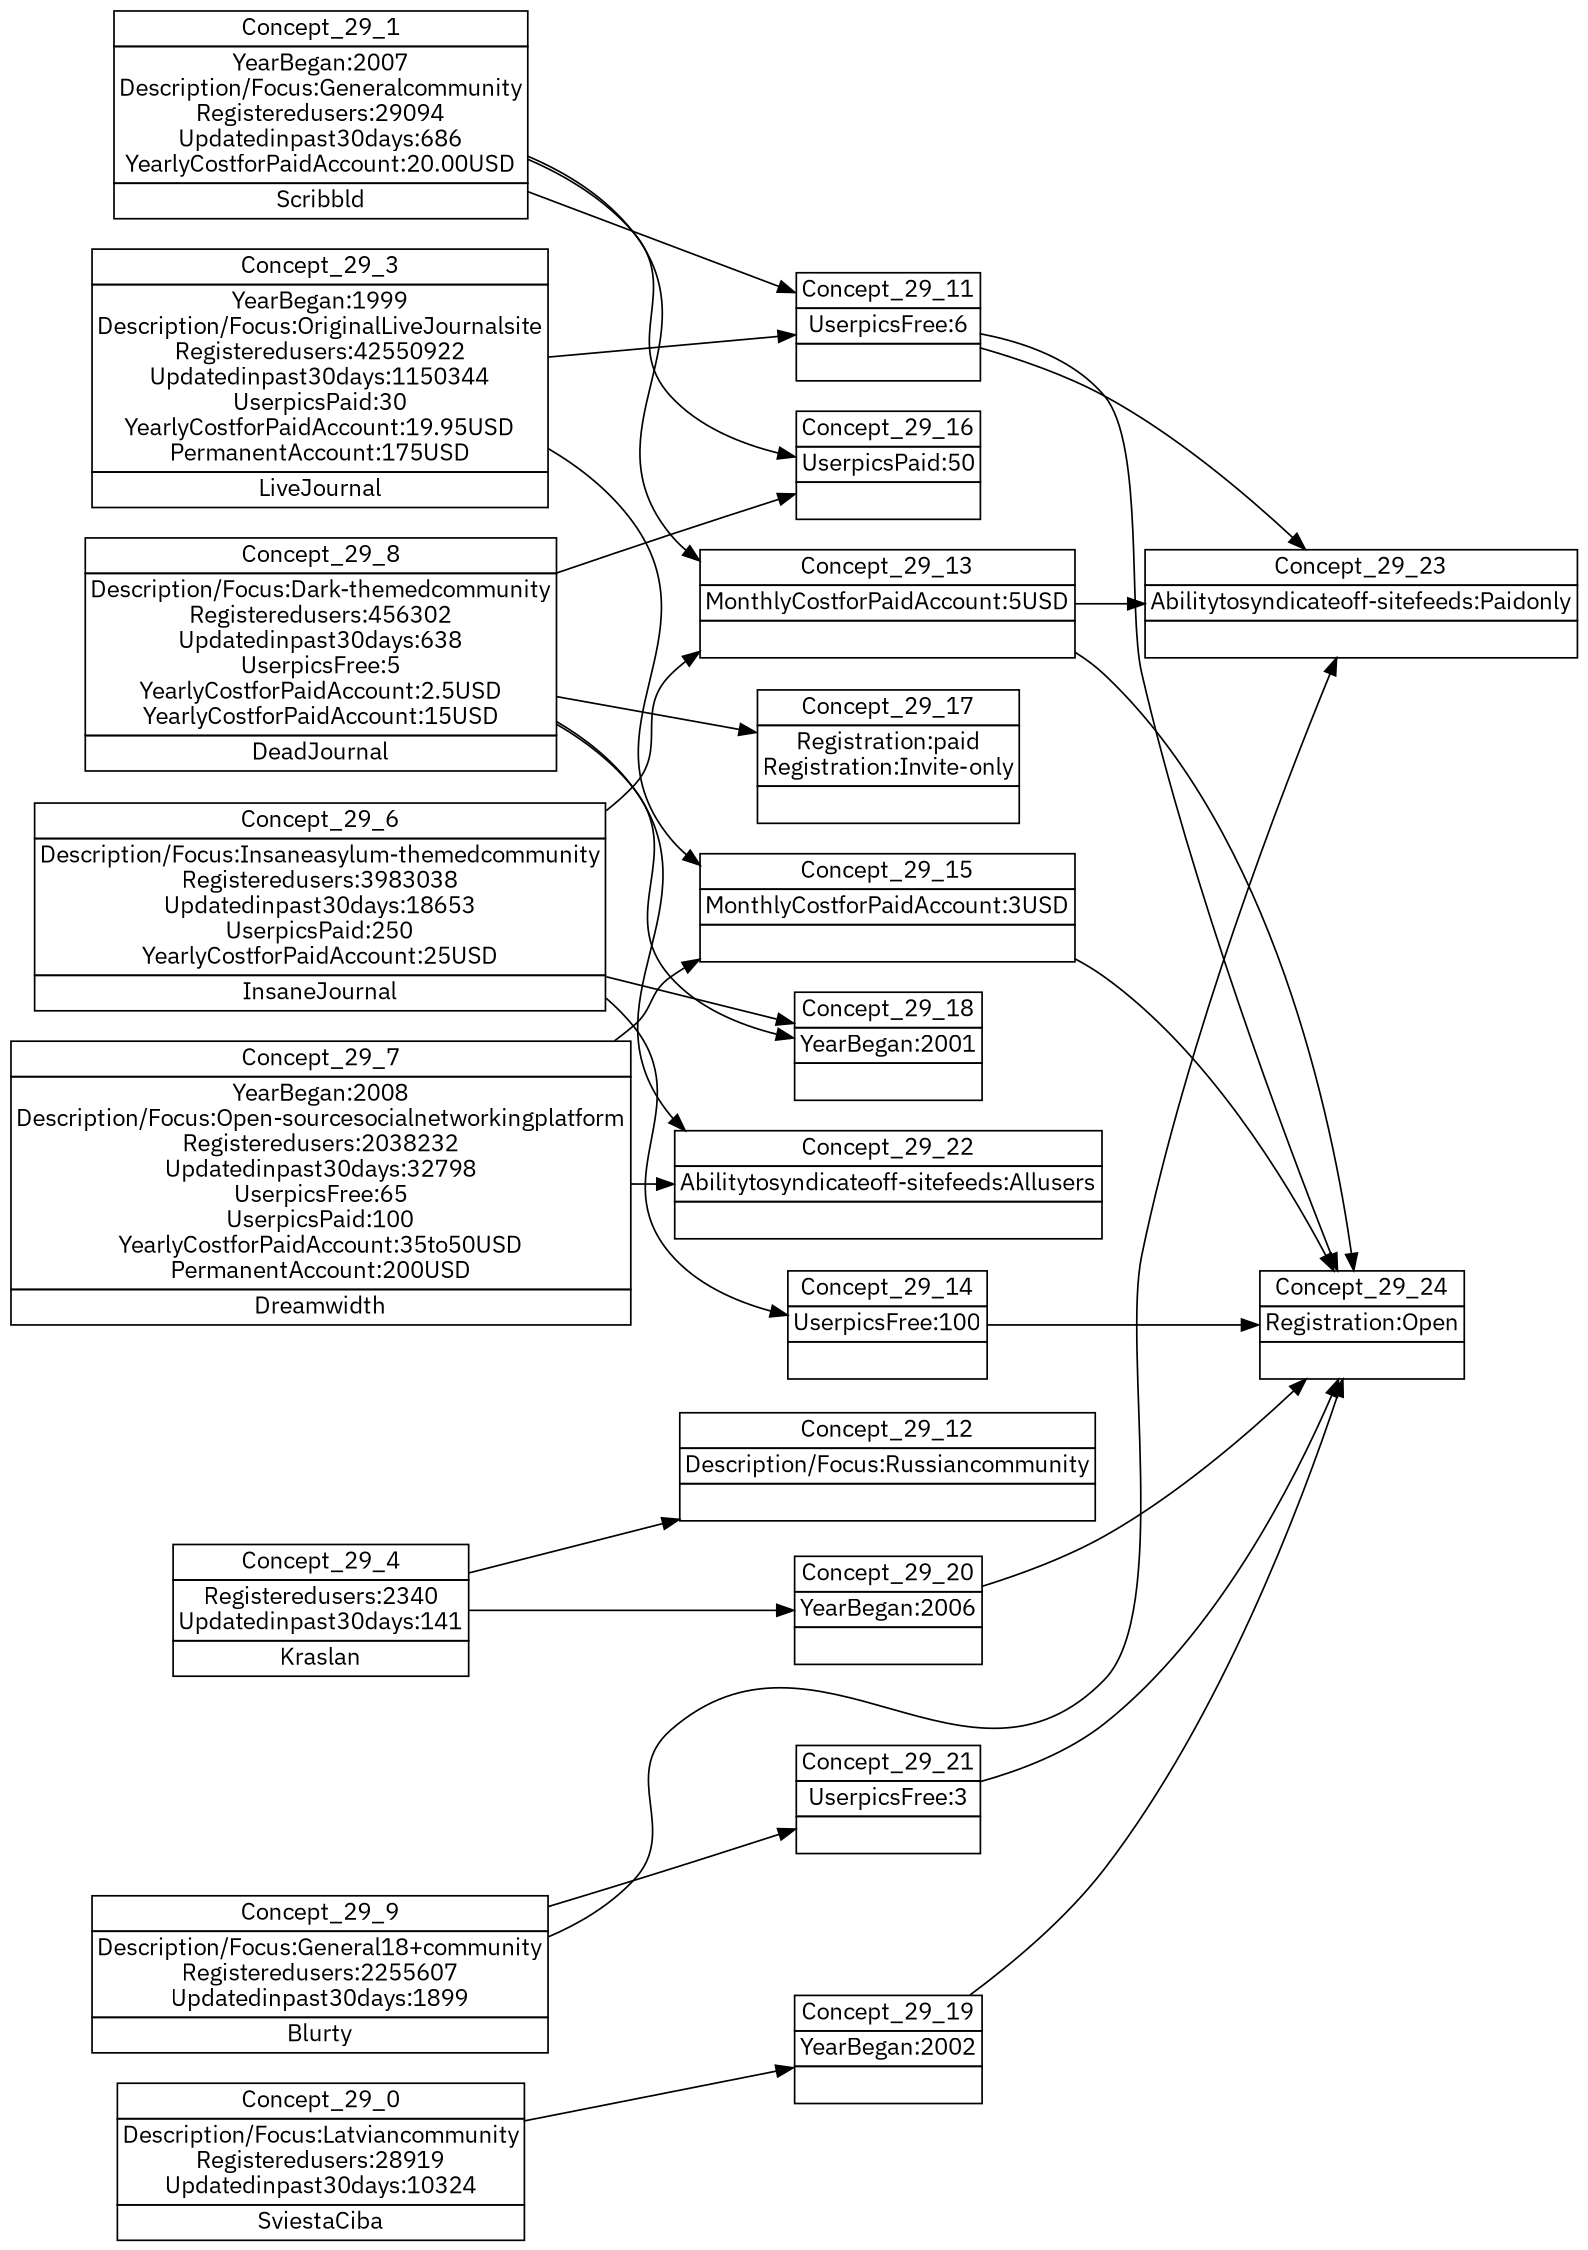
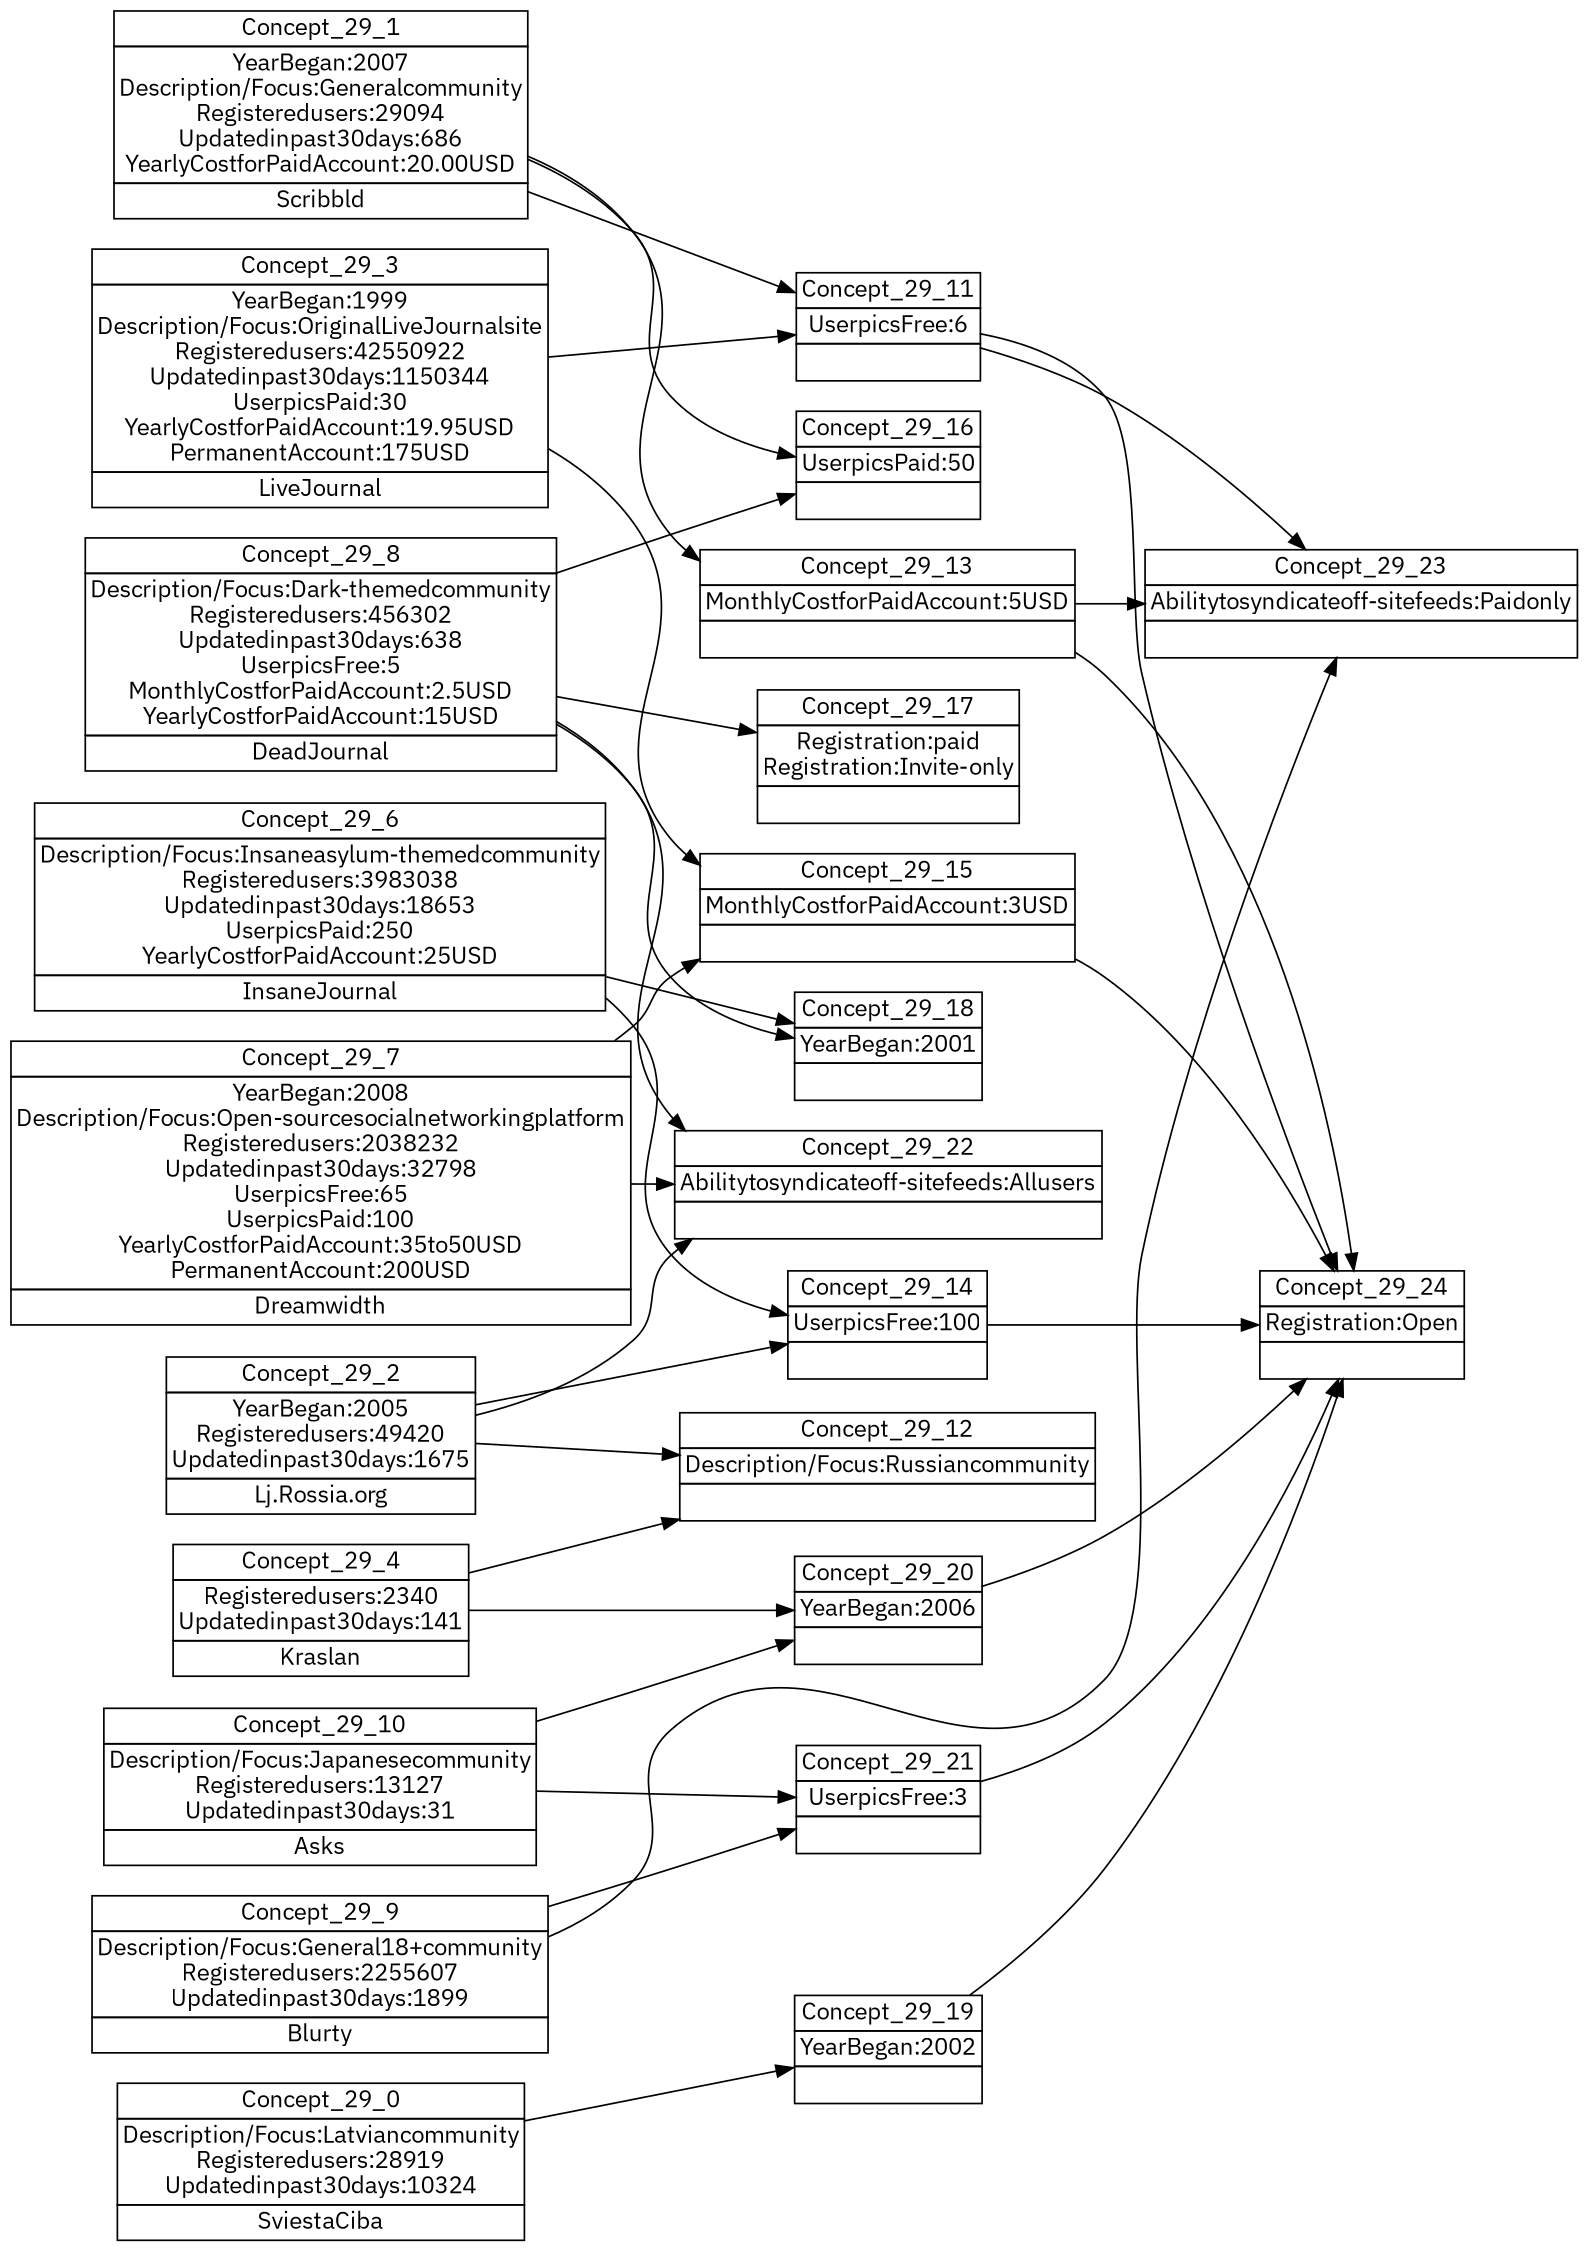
  digraph {
    fontname="IBM Plex Sans"
    nodesep=0.2
    rankdir=LR
    ranksep=0.3
    node [fontname="IBM Plex Sans" margin="0.03,0.03" shape=none]
    edge [fontname="IBM Plex Sans" headport=p tailport=p]
    n1 [label=<<table border="0" cellborder="1" cellspacing="0" port="p"><tr><td>Concept_29_7</td></tr><tr><td>YearBegan:2008<br/>Description/Focus:Open-sourcesocialnetworkingplatform<br/>Registeredusers:2038232<br/>Updatedinpast30days:32798<br/>UserpicsFree:65<br/>UserpicsPaid:100<br/>YearlyCostforPaidAccount:35to50USD<br/>PermanentAccount:200USD<br/></td></tr><tr><td>Dreamwidth<br/></td></tr></table>>]
    n2 [label=<<table border="0" cellborder="1" cellspacing="0" port="p"><tr><td>Concept_29_15</td></tr><tr><td>MonthlyCostforPaidAccount:3USD<br/></td></tr><tr><td><br/></td></tr></table>>]
    n3 [label=<<table border="0" cellborder="1" cellspacing="0" port="p"><tr><td>Concept_29_22</td></tr><tr><td>Abilitytosyndicateoff-sitefeeds:Allusers<br/></td></tr><tr><td><br/></td></tr></table>>]
    n4 [label=<<table border="0" cellborder="1" cellspacing="0" port="p"><tr><td>Concept_29_24</td></tr><tr><td>Registration:Open<br/></td></tr><tr><td><br/></td></tr></table>>]
    n5 [label=<<table border="0" cellborder="1" cellspacing="0" port="p"><tr><td>Concept_29_1</td></tr><tr><td>YearBegan:2007<br/>Description/Focus:Generalcommunity<br/>Registeredusers:29094<br/>Updatedinpast30days:686<br/>YearlyCostforPaidAccount:20.00USD<br/></td></tr><tr><td>Scribbld<br/></td></tr></table>>]
    n6 [label=<<table border="0" cellborder="1" cellspacing="0" port="p"><tr><td>Concept_29_11</td></tr><tr><td>UserpicsFree:6<br/></td></tr><tr><td><br/></td></tr></table>>]
    n7 [label=<<table border="0" cellborder="1" cellspacing="0" port="p"><tr><td>Concept_29_16</td></tr><tr><td>UserpicsPaid:50<br/></td></tr><tr><td><br/></td></tr></table>>]
    n8 [label=<<table border="0" cellborder="1" cellspacing="0" port="p"><tr><td>Concept_29_13</td></tr><tr><td>MonthlyCostforPaidAccount:5USD<br/></td></tr><tr><td><br/></td></tr></table>>]
    n9 [label=<<table border="0" cellborder="1" cellspacing="0" port="p"><tr><td>Concept_29_23</td></tr><tr><td>Abilitytosyndicateoff-sitefeeds:Paidonly<br/></td></tr><tr><td><br/></td></tr></table>>]
+   n10 [label=<<table border="0" cellborder="1" cellspacing="0" port="p"><tr><td>Concept_29_2</td></tr><tr><td>YearBegan:2005<br/>Registeredusers:49420<br/>Updatedinpast30days:1675<br/></td></tr><tr><td>Lj.Rossia.org<br/></td></tr></table>>]
    n11 [label=<<table border="0" cellborder="1" cellspacing="0" port="p"><tr><td>Concept_29_12</td></tr><tr><td>Description/Focus:Russiancommunity<br/></td></tr><tr><td><br/></td></tr></table>>]
    n12 [label=<<table border="0" cellborder="1" cellspacing="0" port="p"><tr><td>Concept_29_14</td></tr><tr><td>UserpicsFree:100<br/></td></tr><tr><td><br/></td></tr></table>>]
    n13 [label=<<table border="0" cellborder="1" cellspacing="0" port="p"><tr><td>Concept_29_17</td></tr><tr><td>Registration:paid<br/>Registration:Invite-only<br/></td></tr><tr><td><br/></td></tr></table>>]
    n14 [label=<<table border="0" cellborder="1" cellspacing="0" port="p"><tr><td>Concept_29_3</td></tr><tr><td>YearBegan:1999<br/>Description/Focus:OriginalLiveJournalsite<br/>Registeredusers:42550922<br/>Updatedinpast30days:1150344<br/>UserpicsPaid:30<br/>YearlyCostforPaidAccount:19.95USD<br/>PermanentAccount:175USD<br/></td></tr><tr><td>LiveJournal<br/></td></tr></table>>]
-   n15 [label=<<table border="0" cellborder="1" cellspacing="0" port="p"><tr><td>Concept_29_8</td></tr><tr><td>Description/Focus:Dark-themedcommunity<br/>Registeredusers:456302<br/>Updatedinpast30days:638<br/>UserpicsFree:5<br/>YearlyCostforPaidAccount:2.5USD<br/>YearlyCostforPaidAccount:15USD<br/></td></tr><tr><td>DeadJournal<br/></td></tr></table>>]
+   n15 [label=<<table border="0" cellborder="1" cellspacing="0" port="p"><tr><td>Concept_29_8</td></tr><tr><td>Description/Focus:Dark-themedcommunity<br/>Registeredusers:456302<br/>Updatedinpast30days:638<br/>UserpicsFree:5<br/>MonthlyCostforPaidAccount:2.5USD<br/>YearlyCostforPaidAccount:15USD<br/></td></tr><tr><td>DeadJournal<br/></td></tr></table>>]
    n16 [label=<<table border="0" cellborder="1" cellspacing="0" port="p"><tr><td>Concept_29_18</td></tr><tr><td>YearBegan:2001<br/></td></tr><tr><td><br/></td></tr></table>>]
+   n17 [label=<<table border="0" cellborder="1" cellspacing="0" port="p"><tr><td>Concept_29_10</td></tr><tr><td>Description/Focus:Japanesecommunity<br/>Registeredusers:13127<br/>Updatedinpast30days:31<br/></td></tr><tr><td>Asks<br/></td></tr></table>>]
    n18 [label=<<table border="0" cellborder="1" cellspacing="0" port="p"><tr><td>Concept_29_20</td></tr><tr><td>YearBegan:2006<br/></td></tr><tr><td><br/></td></tr></table>>]
    n19 [label=<<table border="0" cellborder="1" cellspacing="0" port="p"><tr><td>Concept_29_21</td></tr><tr><td>UserpicsFree:3<br/></td></tr><tr><td><br/></td></tr></table>>]
    n20 [label=<<table border="0" cellborder="1" cellspacing="0" port="p"><tr><td>Concept_29_6</td></tr><tr><td>Description/Focus:Insaneasylum-themedcommunity<br/>Registeredusers:3983038<br/>Updatedinpast30days:18653<br/>UserpicsPaid:250<br/>YearlyCostforPaidAccount:25USD<br/></td></tr><tr><td>InsaneJournal<br/></td></tr></table>>]
    n21 [label=<<table border="0" cellborder="1" cellspacing="0" port="p"><tr><td>Concept_29_9</td></tr><tr><td>Description/Focus:General18+community<br/>Registeredusers:2255607<br/>Updatedinpast30days:1899<br/></td></tr><tr><td>Blurty<br/></td></tr></table>>]
    n22 [label=<<table border="0" cellborder="1" cellspacing="0" port="p"><tr><td>Concept_29_19</td></tr><tr><td>YearBegan:2002<br/></td></tr><tr><td><br/></td></tr></table>>]
    n23 [label=<<table border="0" cellborder="1" cellspacing="0" port="p"><tr><td>Concept_29_0</td></tr><tr><td>Description/Focus:Latviancommunity<br/>Registeredusers:28919<br/>Updatedinpast30days:10324<br/></td></tr><tr><td>SviestaCiba<br/></td></tr></table>>]
    n24 [label=<<table border="0" cellborder="1" cellspacing="0" port="p"><tr><td>Concept_29_4</td></tr><tr><td>Registeredusers:2340<br/>Updatedinpast30days:141<br/></td></tr><tr><td>Kraslan<br/></td></tr></table>>]
    n1 -> n2
    n1 -> n3
    n2 -> n4
    n5 -> n6
    n5 -> n7
    n5 -> n8
    n6 -> n4
    n6 -> n9
    n8 -> n4
    n8 -> n9
+   n10 -> n3
+   n10 -> n11
+   n10 -> n12
    n12 -> n4
    n14 -> n2
    n14 -> n6
    n15 -> n3
    n15 -> n7
    n15 -> n13
    n15 -> n16
+   n17 -> n18
+   n17 -> n19
    n18 -> n4
    n19 -> n4
-   n20 -> n8
    n20 -> n12
    n20 -> n16
    n21 -> n9
    n21 -> n19
    n22 -> n4
    n23 -> n22
    n24 -> n11
    n24 -> n18
  }
